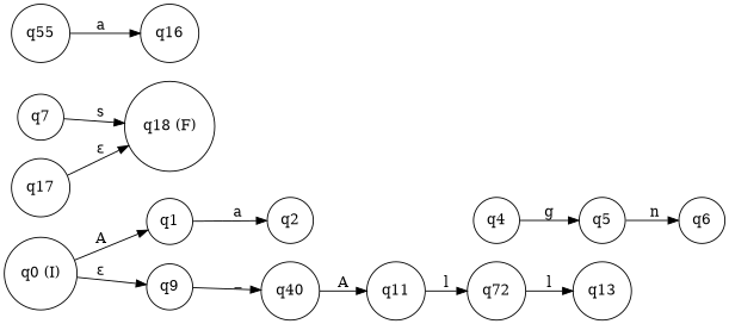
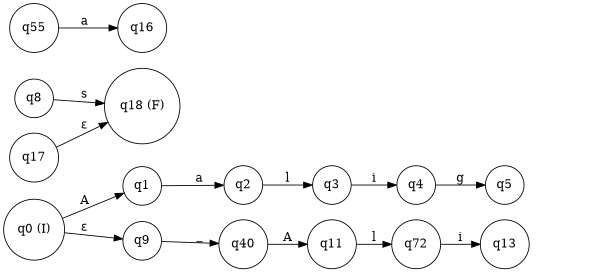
  digraph {
    rankdir=LR
    node [shape=circle]
    n1 [label="q0 (I)"]
    n2 [label=q1]
    n3 [label=q9]
    n4 [label=q2]
    n5 [label=q40]
+   n6 [label=q3]
    n7 [label=q4]
    n8 [label=q5]
-   n9 [label=q6]
-   n10 [label=q7]
+   n10 [label=q8]
    n11 [label="q18 (F)"]
    n12 [label=q11]
    n13 [label=q72]
    n14 [label=q13]
    n15 [label=q55]
    n16 [label=q16]
    n17 [label=q17]
    n1 -> n2 [label=A]
    n1 -> n3 [label="ε"]
    n2 -> n4 [label=a]
    n3 -> n5 [label=_]
+   n4 -> n6 [label=l]
    n5 -> n12 [label=A]
+   n6 -> n7 [label=i]
    n7 -> n8 [label=g]
-   n8 -> n9 [label=n]
    n10 -> n11 [label=s]
    n12 -> n13 [label=l]
-   n13 -> n14 [label=l]
+   n13 -> n14 [label=i]
    n15 -> n16 [label=a]
    n17 -> n11 [label="ε"]
  }
